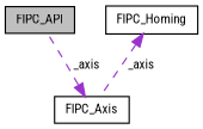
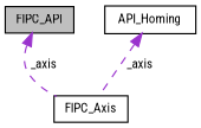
  digraph {
    fontname="Roboto Condensed"
    node [color=black fillcolor=white fontname="Roboto Condensed" fontsize=10 shape=record style=filled]
    edge [color=darkorchid3 dir=back fontname="Roboto Condensed" fontsize=10 labelfontname=Helvetica labelfontsize=10 style=dashed]
    n1 [fillcolor=grey75 fontcolor=black height=0.2 label=FIPC_API width=0.4]
    n2 [height=0.2 label=FIPC_Axis width=0.4]
-   n3 [height=0.2 label=FIPC_Homing width=0.4]
-   n2 -> n1 [label=" _axis"]
+   n3 [height=0.2 label=API_Homing width=0.4]
+   n1 -> n2 [label=" _axis"]
    n3 -> n2 [label=" _axis"]
  }
